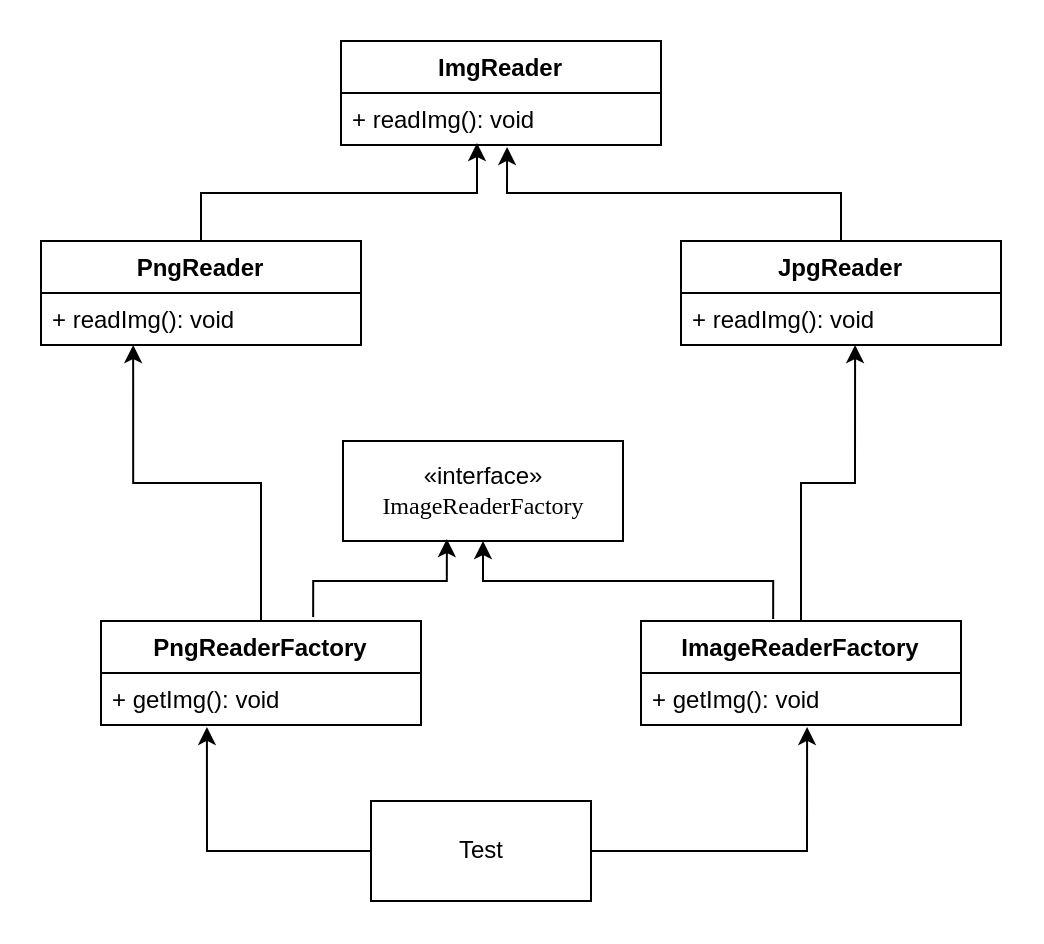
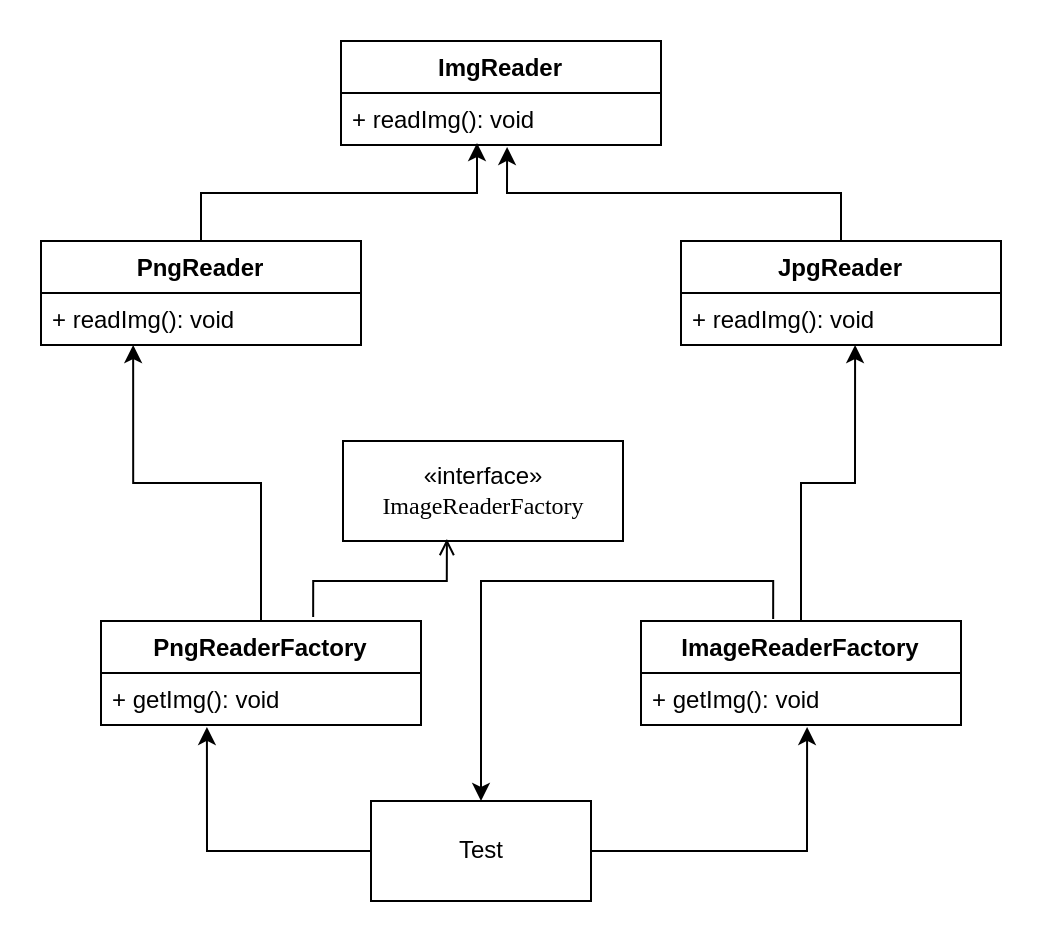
  <mxCell id="0" />
  <mxCell id="1" parent="0" />
  <mxCell id="2" value="" style="edgeStyle=orthogonalEdgeStyle;rounded=0;orthogonalLoop=1;jettySize=auto;html=1;entryX=0.425;entryY=0.962;entryDx=0;entryDy=0;entryPerimeter=0;" edge="1" parent="1" source="3" target="16"><mxGeometry relative="1" as="geometry"><mxPoint x="100" y="40" as="targetPoint" /></mxGeometry></mxCell>
  <mxCell id="3" value="PngReader" style="swimlane;fontStyle=1;align=center;verticalAlign=top;childLayout=stackLayout;horizontal=1;startSize=26;horizontalStack=0;resizeParent=1;resizeParentMax=0;resizeLast=0;collapsible=1;marginBottom=0;" vertex="1" parent="1"><mxGeometry x="20" y="120" width="160" height="52" as="geometry" /></mxCell>
  <mxCell id="4" value="+ readImg(): void" style="text;strokeColor=none;fillColor=none;align=left;verticalAlign=top;spacingLeft=4;spacingRight=4;overflow=hidden;rotatable=0;points=[[0,0.5],[1,0.5]];portConstraint=eastwest;" vertex="1" parent="3"><mxGeometry y="26" width="160" height="26" as="geometry" /></mxCell>
  <mxCell id="5" value="" style="edgeStyle=orthogonalEdgeStyle;rounded=0;orthogonalLoop=1;jettySize=auto;html=1;entryX=0.519;entryY=1.038;entryDx=0;entryDy=0;entryPerimeter=0;" edge="1" parent="1" source="13" target="16"><mxGeometry relative="1" as="geometry"><mxPoint x="370" y="40" as="targetPoint" /></mxGeometry></mxCell>
  <mxCell id="6" value="«interface»&lt;br&gt;&lt;span style=&quot;font-family: &amp;#34;verdana&amp;#34; ; white-space: normal&quot;&gt;ImageReaderFactory&lt;/span&gt;" style="html=1;" vertex="1" parent="1"><mxGeometry x="171" y="220" width="140" height="50" as="geometry" /></mxCell>
- <mxCell id="7" style="edgeStyle=orthogonalEdgeStyle;rounded=0;orthogonalLoop=1;jettySize=auto;html=1;exitX=0.663;exitY=-0.038;exitDx=0;exitDy=0;entryX=0.371;entryY=0.98;entryDx=0;entryDy=0;entryPerimeter=0;exitPerimeter=0;" edge="1" parent="1" source="9" target="6"><mxGeometry relative="1" as="geometry"><mxPoint x="231" y="260" as="targetPoint" /></mxGeometry></mxCell>
+ <mxCell id="7" style="edgeStyle=orthogonalEdgeStyle;rounded=0;orthogonalLoop=1;jettySize=auto;html=1;exitX=0.663;exitY=-0.038;exitDx=0;exitDy=0;entryX=0.371;entryY=0.98;entryDx=0;entryDy=0;entryPerimeter=0;exitPerimeter=0;endArrow=open;" edge="1" parent="1" source="9" target="6"><mxGeometry relative="1" as="geometry"><mxPoint x="231" y="260" as="targetPoint" /></mxGeometry></mxCell>
  <mxCell id="8" style="edgeStyle=orthogonalEdgeStyle;rounded=0;orthogonalLoop=1;jettySize=auto;html=1;entryX=0.288;entryY=1;entryDx=0;entryDy=0;entryPerimeter=0;" edge="1" parent="1" source="9" target="4"><mxGeometry relative="1" as="geometry" /></mxCell>
  <mxCell id="9" value="PngReaderFactory" style="swimlane;fontStyle=1;align=center;verticalAlign=top;childLayout=stackLayout;horizontal=1;startSize=26;horizontalStack=0;resizeParent=1;resizeParentMax=0;resizeLast=0;collapsible=1;marginBottom=0;" vertex="1" parent="1"><mxGeometry x="50" y="310" width="160" height="52" as="geometry" /></mxCell>
  <mxCell id="10" value="+ getImg(): void" style="text;strokeColor=none;fillColor=none;align=left;verticalAlign=top;spacingLeft=4;spacingRight=4;overflow=hidden;rotatable=0;points=[[0,0.5],[1,0.5]];portConstraint=eastwest;" vertex="1" parent="9"><mxGeometry y="26" width="160" height="26" as="geometry" /></mxCell>
- <mxCell id="11" style="edgeStyle=orthogonalEdgeStyle;rounded=0;orthogonalLoop=1;jettySize=auto;html=1;exitX=0.413;exitY=-0.019;exitDx=0;exitDy=0;entryX=0.5;entryY=1;entryDx=0;entryDy=0;exitPerimeter=0;" edge="1" parent="1" source="20" target="6"><mxGeometry relative="1" as="geometry" /></mxCell>
+ <mxCell id="11" style="edgeStyle=orthogonalEdgeStyle;rounded=0;orthogonalLoop=1;jettySize=auto;html=1;exitX=0.413;exitY=-0.019;exitDx=0;exitDy=0;exitPerimeter=0;" edge="1" parent="1" source="20" target="19"><mxGeometry relative="1" as="geometry" /></mxCell>
  <mxCell id="12" style="edgeStyle=orthogonalEdgeStyle;rounded=0;orthogonalLoop=1;jettySize=auto;html=1;entryX=0.544;entryY=1;entryDx=0;entryDy=0;entryPerimeter=0;exitX=0.5;exitY=0;exitDx=0;exitDy=0;" edge="1" parent="1" source="20" target="14"><mxGeometry relative="1" as="geometry" /></mxCell>
  <mxCell id="13" value="JpgReader" style="swimlane;fontStyle=1;align=center;verticalAlign=top;childLayout=stackLayout;horizontal=1;startSize=26;horizontalStack=0;resizeParent=1;resizeParentMax=0;resizeLast=0;collapsible=1;marginBottom=0;" vertex="1" parent="1"><mxGeometry x="340" y="120" width="160" height="52" as="geometry" /></mxCell>
  <mxCell id="14" value="+ readImg(): void" style="text;strokeColor=none;fillColor=none;align=left;verticalAlign=top;spacingLeft=4;spacingRight=4;overflow=hidden;rotatable=0;points=[[0,0.5],[1,0.5]];portConstraint=eastwest;" vertex="1" parent="13"><mxGeometry y="26" width="160" height="26" as="geometry" /></mxCell>
  <mxCell id="15" value="ImgReader" style="swimlane;fontStyle=1;align=center;verticalAlign=top;childLayout=stackLayout;horizontal=1;startSize=26;horizontalStack=0;resizeParent=1;resizeParentMax=0;resizeLast=0;collapsible=1;marginBottom=0;" vertex="1" parent="1"><mxGeometry x="170" y="20" width="160" height="52" as="geometry" /></mxCell>
  <mxCell id="16" value="+ readImg(): void" style="text;strokeColor=none;fillColor=none;align=left;verticalAlign=top;spacingLeft=4;spacingRight=4;overflow=hidden;rotatable=0;points=[[0,0.5],[1,0.5]];portConstraint=eastwest;" vertex="1" parent="15"><mxGeometry y="26" width="160" height="26" as="geometry" /></mxCell>
  <mxCell id="17" style="edgeStyle=orthogonalEdgeStyle;rounded=0;orthogonalLoop=1;jettySize=auto;html=1;exitX=0;exitY=0.5;exitDx=0;exitDy=0;entryX=0.331;entryY=1.038;entryDx=0;entryDy=0;entryPerimeter=0;" edge="1" parent="1" source="19" target="10"><mxGeometry relative="1" as="geometry" /></mxCell>
  <mxCell id="18" style="edgeStyle=orthogonalEdgeStyle;rounded=0;orthogonalLoop=1;jettySize=auto;html=1;exitX=1;exitY=0.5;exitDx=0;exitDy=0;entryX=0.519;entryY=1.038;entryDx=0;entryDy=0;entryPerimeter=0;" edge="1" parent="1" source="19" target="21"><mxGeometry relative="1" as="geometry" /></mxCell>
  <mxCell id="19" value="Test" style="html=1;" vertex="1" parent="1"><mxGeometry x="185" y="400" width="110" height="50" as="geometry" /></mxCell>
  <mxCell id="20" value="ImageReaderFactory" style="swimlane;fontStyle=1;align=center;verticalAlign=top;childLayout=stackLayout;horizontal=1;startSize=26;horizontalStack=0;resizeParent=1;resizeParentMax=0;resizeLast=0;collapsible=1;marginBottom=0;" vertex="1" parent="1"><mxGeometry x="320" y="310" width="160" height="52" as="geometry" /></mxCell>
  <mxCell id="21" value="+ getImg(): void" style="text;strokeColor=none;fillColor=none;align=left;verticalAlign=top;spacingLeft=4;spacingRight=4;overflow=hidden;rotatable=0;points=[[0,0.5],[1,0.5]];portConstraint=eastwest;" vertex="1" parent="20"><mxGeometry y="26" width="160" height="26" as="geometry" /></mxCell>
